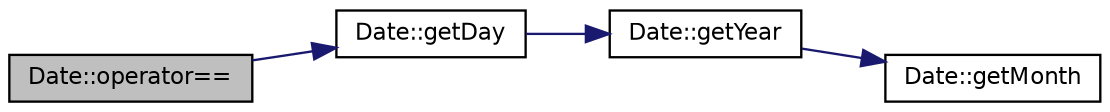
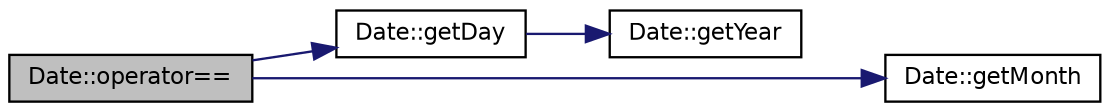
  digraph {
    rankdir=LR
    node [color=black fillcolor=white fontname=Helvetica fontsize=10 shape=record style=filled]
    edge [color=midnightblue fontname=Helvetica fontsize=10 labelfontname=Helvetica labelfontsize=10 style=solid]
    n1 [fillcolor=grey75 fontcolor=black height=0.2 label="Date::operator==" width=0.4]
    n2 [height=0.2 label="Date::getDay" width=0.4]
    n3 [height=0.2 label="Date::getMonth" width=0.4]
    n4 [height=0.2 label="Date::getYear" width=0.4]
    n1 -> n2
-   n4 -> n3
+   n1 -> n3
    n2 -> n4
  }
